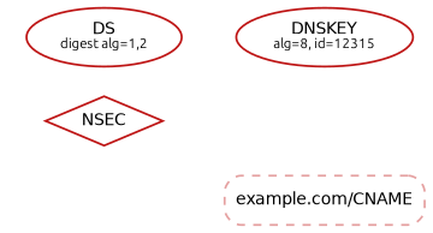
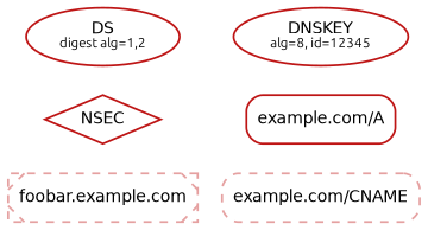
  digraph {
    compound=true
    fontname=Ubuntu
    rankdir=BT
    ranksep=0.3
    node [color="#be1515" fillcolor="#ffffff" fontname=Ubuntu penwidth=1.5 shape=rectangle style=filled]
    edge [fontname=Ubuntu penwidth=1.5 style=invis]
    n1 [label=<<FONT POINT-SIZE="12" FACE="Helvetica">DS</FONT><BR/><FONT POINT-SIZE="10">digest alg=1,2</FONT>> shape=ellipse]
-   n2 [label=<<FONT POINT-SIZE="12" FACE="Helvetica">DNSKEY</FONT><BR/><FONT POINT-SIZE="10">alg=8, id=12315</FONT>> shape=ellipse]
+   n2 [label=<<FONT POINT-SIZE="12" FACE="Helvetica">DNSKEY</FONT><BR/><FONT POINT-SIZE="10">alg=8, id=12345</FONT>> shape=ellipse]
    n3 [label=<<FONT POINT-SIZE="12" FACE="Helvetica">NSEC</FONT>> shape=diamond]
+   n4 [label=<<FONT POINT-SIZE="12" FACE="Helvetica">example.com/A</FONT>> style="rounded,filled"]
    n5 [color="#e5a1a1" label=<<FONT POINT-SIZE="12" FACE="Helvetica">example.com/CNAME</FONT>> style="rounded,filled,dashed"]
+   n6 [color="#e5a1a1" label=<<FONT POINT-SIZE="12" FACE="Helvetica">foobar.example.com</FONT>> style="rounded,filled,dashed,diagonals"]
    n3 -> n1
+   n4 -> n2
+   n5 -> n4
+   n6 -> n3
  }
